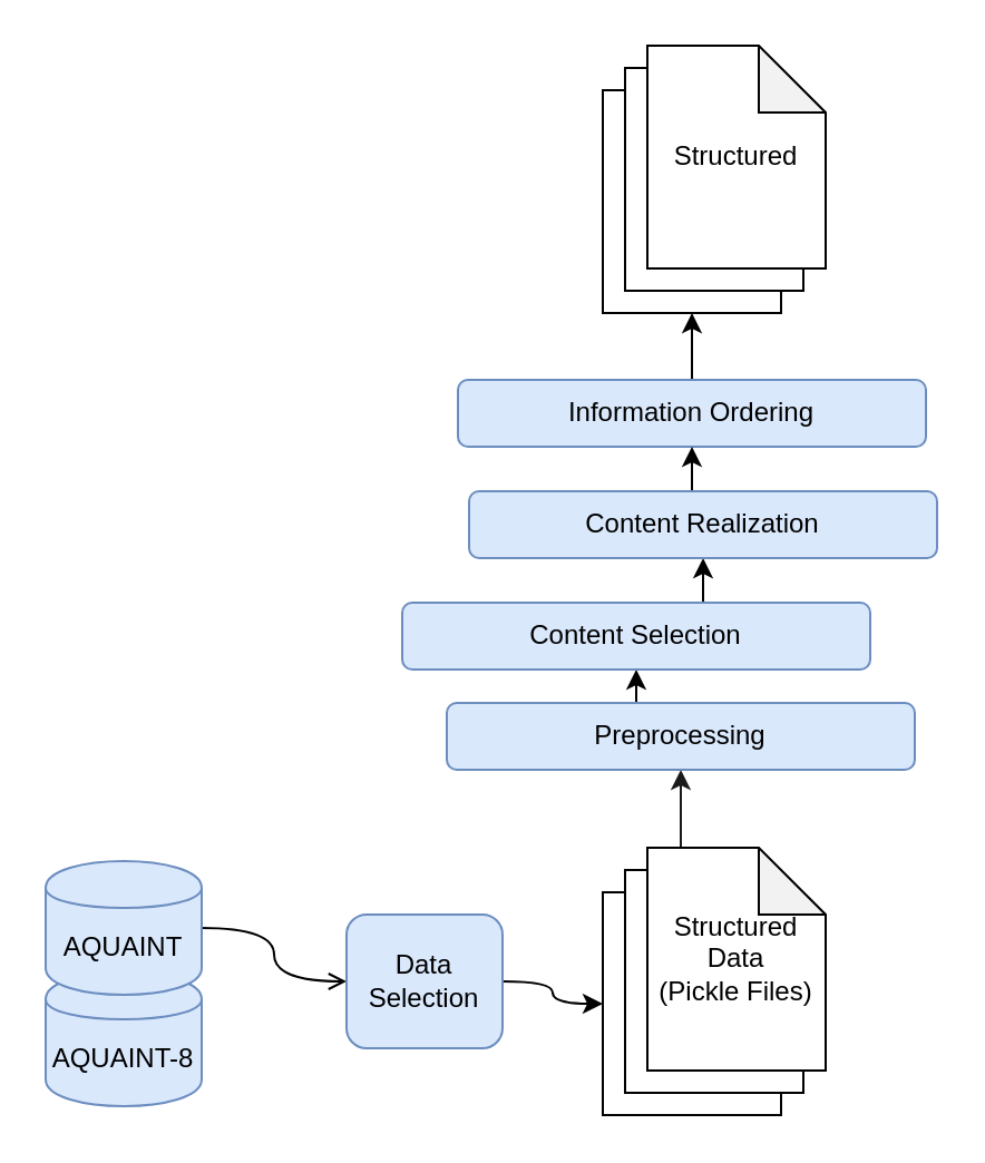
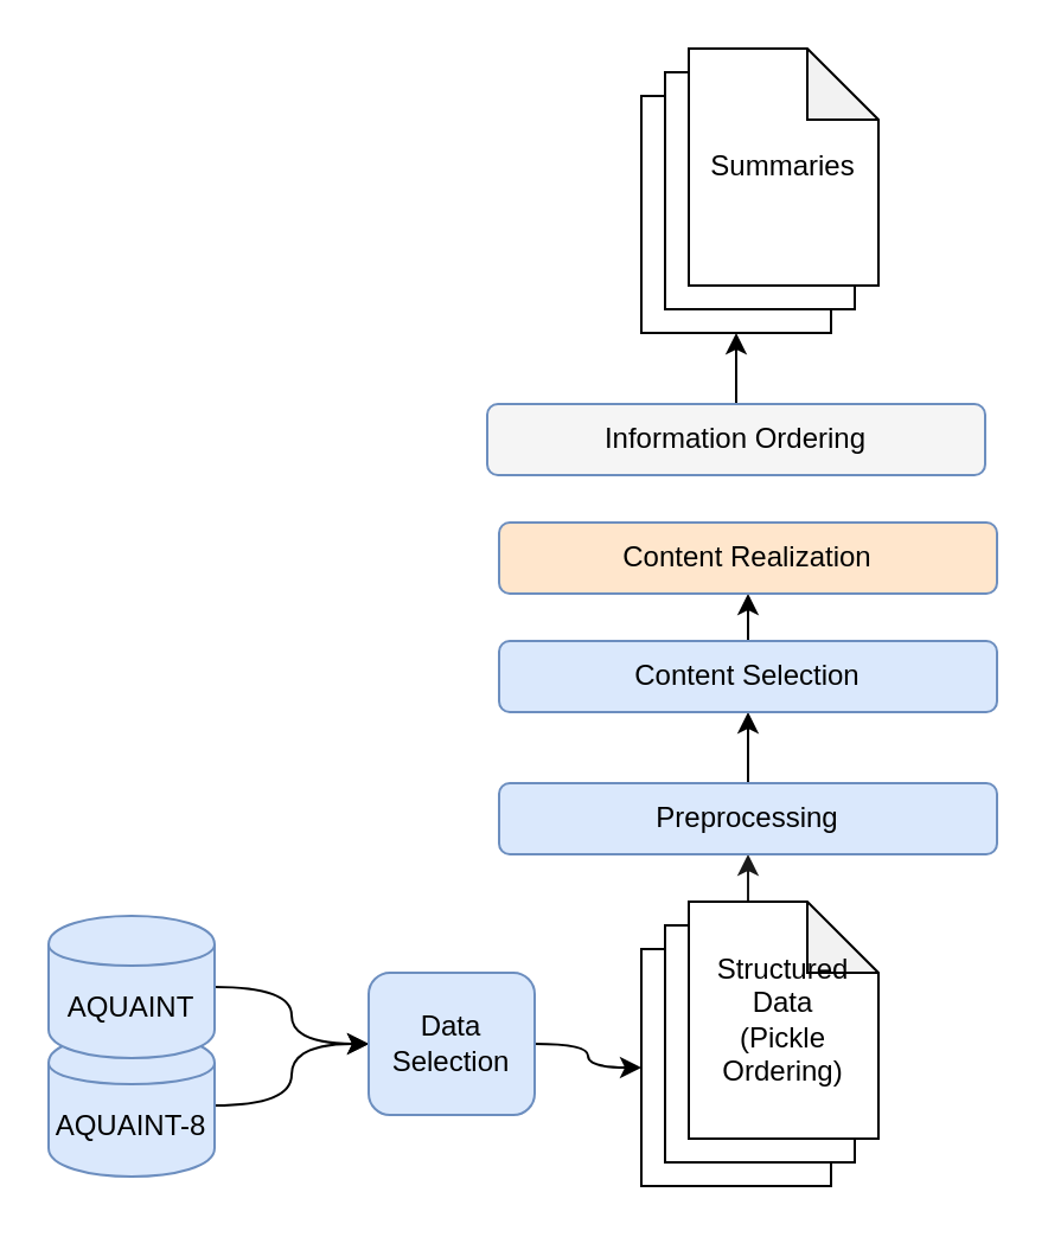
  <mxCell id="0" />
  <mxCell id="1" parent="0" />
  <mxCell id="2" style="edgeStyle=orthogonalEdgeStyle;orthogonalLoop=1;jettySize=auto;html=1;exitX=1;exitY=0.5;exitDx=0;exitDy=0;strokeColor=none;curved=1;" parent="1" source="4" edge="1"><mxGeometry relative="1" as="geometry"><mxPoint x="150" y="440" as="targetPoint" /></mxGeometry></mxCell>
+ <mxCell id="3" style="edgeStyle=orthogonalEdgeStyle;curved=1;orthogonalLoop=1;jettySize=auto;html=1;exitX=1;exitY=0.5;exitDx=0;exitDy=0;entryX=0;entryY=0.5;entryDx=0;entryDy=0;" parent="1" source="4" target="8" edge="1"><mxGeometry relative="1" as="geometry" /></mxCell>
  <mxCell id="4" value="AQUAINT-8" style="shape=cylinder;whiteSpace=wrap;html=1;boundedLbl=1;backgroundOutline=1;fillColor=#dae8fc;strokeColor=#6c8ebf;" parent="1" vertex="1"><mxGeometry x="20" y="436" width="70" height="60" as="geometry" /></mxCell>
- <mxCell id="5" style="edgeStyle=orthogonalEdgeStyle;orthogonalLoop=1;jettySize=auto;html=1;exitX=1;exitY=0.5;exitDx=0;exitDy=0;curved=1;endArrow=open;" parent="1" source="6" target="8" edge="1"><mxGeometry relative="1" as="geometry" /></mxCell>
+ <mxCell id="5" style="edgeStyle=orthogonalEdgeStyle;orthogonalLoop=1;jettySize=auto;html=1;exitX=1;exitY=0.5;exitDx=0;exitDy=0;curved=1;" parent="1" source="6" target="8" edge="1"><mxGeometry relative="1" as="geometry" /></mxCell>
  <mxCell id="6" value="AQUAINT" style="shape=cylinder;whiteSpace=wrap;html=1;boundedLbl=1;backgroundOutline=1;fillColor=#dae8fc;strokeColor=#6c8ebf;" parent="1" vertex="1"><mxGeometry x="20" y="386" width="70" height="60" as="geometry" /></mxCell>
  <mxCell id="7" style="edgeStyle=orthogonalEdgeStyle;curved=1;orthogonalLoop=1;jettySize=auto;html=1;exitX=1;exitY=0.5;exitDx=0;exitDy=0;entryX=0;entryY=0.5;entryDx=0;entryDy=0;entryPerimeter=0;" parent="1" source="8" target="9" edge="1"><mxGeometry relative="1" as="geometry" /></mxCell>
  <mxCell id="8" value="Data Selection" style="rounded=1;whiteSpace=wrap;html=1;fillColor=#dae8fc;strokeColor=#6c8ebf;" parent="1" vertex="1"><mxGeometry x="155" y="410" width="70" height="60" as="geometry" /></mxCell>
  <mxCell id="9" value="&lt;br&gt;" style="shape=note;whiteSpace=wrap;html=1;backgroundOutline=1;darkOpacity=0.05;" parent="1" vertex="1"><mxGeometry x="270" y="400" width="80" height="100" as="geometry" /></mxCell>
  <mxCell id="10" value="" style="shape=note;whiteSpace=wrap;html=1;backgroundOutline=1;darkOpacity=0.05;" parent="1" vertex="1"><mxGeometry x="280" y="390" width="80" height="100" as="geometry" /></mxCell>
  <mxCell id="11" style="edgeStyle=orthogonalEdgeStyle;rounded=0;orthogonalLoop=1;jettySize=auto;html=1;exitX=0;exitY=0;exitDx=25;exitDy=0;exitPerimeter=0;entryX=0.5;entryY=1;entryDx=0;entryDy=0;fillColor=#dae8fc;strokeColor=#1A1A1A;" parent="1" source="12" target="14" edge="1"><mxGeometry relative="1" as="geometry" /></mxCell>
- <mxCell id="12" value="Structured Data&lt;br&gt;(Pickle Files)" style="shape=note;whiteSpace=wrap;html=1;backgroundOutline=1;darkOpacity=0.05;" parent="1" vertex="1"><mxGeometry x="290" y="380" width="80" height="100" as="geometry" /></mxCell>
+ <mxCell id="12" value="Structured Data&lt;br&gt;(Pickle Ordering)" style="shape=note;whiteSpace=wrap;html=1;backgroundOutline=1;darkOpacity=0.05;" parent="1" vertex="1"><mxGeometry x="290" y="380" width="80" height="100" as="geometry" /></mxCell>
  <mxCell id="13" style="edgeStyle=orthogonalEdgeStyle;rounded=0;orthogonalLoop=1;jettySize=auto;html=1;exitX=0.5;exitY=0;exitDx=0;exitDy=0;entryX=0.5;entryY=1;entryDx=0;entryDy=0;" parent="1" source="14" target="16" edge="1"><mxGeometry relative="1" as="geometry" /></mxCell>
- <mxCell id="14" value="Preprocessing" style="rounded=1;whiteSpace=wrap;html=1;fillColor=#dae8fc;strokeColor=#6c8ebf;" parent="1" vertex="1"><mxGeometry x="200" y="315" width="210" height="30" as="geometry" /></mxCell>
+ <mxCell id="14" value="Preprocessing" style="rounded=1;whiteSpace=wrap;html=1;fillColor=#dae8fc;strokeColor=#6c8ebf;" parent="1" vertex="1"><mxGeometry x="210" y="330" width="210" height="30" as="geometry" /></mxCell>
  <mxCell id="15" style="edgeStyle=orthogonalEdgeStyle;rounded=0;orthogonalLoop=1;jettySize=auto;html=1;exitX=0.5;exitY=0;exitDx=0;exitDy=0;entryX=0.5;entryY=1;entryDx=0;entryDy=0;" edge="1" parent="1" source="16" target="24"><mxGeometry relative="1" as="geometry" /></mxCell>
- <mxCell id="16" value="Content Selection" style="rounded=1;whiteSpace=wrap;html=1;fillColor=#dae8fc;strokeColor=#6c8ebf;" parent="1" vertex="1"><mxGeometry x="180" y="270" width="210" height="30" as="geometry" /></mxCell>
+ <mxCell id="16" value="Content Selection" style="rounded=1;whiteSpace=wrap;html=1;fillColor=#dae8fc;strokeColor=#6c8ebf;" parent="1" vertex="1"><mxGeometry x="210" y="270" width="210" height="30" as="geometry" /></mxCell>
  <mxCell id="17" style="edgeStyle=orthogonalEdgeStyle;rounded=0;orthogonalLoop=1;jettySize=auto;html=1;exitX=0.5;exitY=0;exitDx=0;exitDy=0;entryX=0.5;entryY=1;entryDx=0;entryDy=0;" parent="1" source="19" edge="1"><mxGeometry relative="1" as="geometry"><mxPoint x="315" y="200" as="targetPoint" /></mxGeometry></mxCell>
  <mxCell id="18" style="edgeStyle=orthogonalEdgeStyle;rounded=0;orthogonalLoop=1;jettySize=auto;html=1;exitX=0.5;exitY=0;exitDx=0;exitDy=0;entryX=0.5;entryY=1;entryDx=0;entryDy=0;entryPerimeter=0;" edge="1" parent="1" source="19" target="20"><mxGeometry relative="1" as="geometry" /></mxCell>
- <mxCell id="19" value="Information Ordering" style="rounded=1;whiteSpace=wrap;html=1;fillColor=#dae8fc;strokeColor=#6c8ebf;" parent="1" vertex="1"><mxGeometry x="205" y="170" width="210" height="30" as="geometry" /></mxCell>
+ <mxCell id="19" value="Information Ordering" style="rounded=1;whiteSpace=wrap;html=1;fillColor=#f5f5f5;strokeColor=#6c8ebf;" parent="1" vertex="1"><mxGeometry x="205" y="170" width="210" height="30" as="geometry" /></mxCell>
  <mxCell id="20" value="&lt;br&gt;" style="shape=note;whiteSpace=wrap;html=1;backgroundOutline=1;darkOpacity=0.05;" parent="1" vertex="1"><mxGeometry x="270" y="40" width="80" height="100" as="geometry" /></mxCell>
  <mxCell id="21" value="" style="shape=note;whiteSpace=wrap;html=1;backgroundOutline=1;darkOpacity=0.05;" parent="1" vertex="1"><mxGeometry x="280" y="30" width="80" height="100" as="geometry" /></mxCell>
- <mxCell id="22" value="Structured" style="shape=note;whiteSpace=wrap;html=1;backgroundOutline=1;darkOpacity=0.05;" parent="1" vertex="1"><mxGeometry x="290" y="20" width="80" height="100" as="geometry" /></mxCell>
- <mxCell id="23" style="edgeStyle=orthogonalEdgeStyle;rounded=0;orthogonalLoop=1;jettySize=auto;html=1;exitX=0.5;exitY=0;exitDx=0;exitDy=0;entryX=0.5;entryY=1;entryDx=0;entryDy=0;" edge="1" parent="1" source="24" target="19"><mxGeometry relative="1" as="geometry" /></mxCell>
- <mxCell id="24" value="Content Realization" style="rounded=1;whiteSpace=wrap;html=1;fillColor=#dae8fc;strokeColor=#6c8ebf;" vertex="1" parent="1"><mxGeometry x="210" y="220" width="210" height="30" as="geometry" /></mxCell>
+ <mxCell id="22" value="Summaries" style="shape=note;whiteSpace=wrap;html=1;backgroundOutline=1;darkOpacity=0.05;" parent="1" vertex="1"><mxGeometry x="290" y="20" width="80" height="100" as="geometry" /></mxCell>
+ <mxCell id="24" value="Content Realization" style="rounded=1;whiteSpace=wrap;html=1;fillColor=#ffe6cc;strokeColor=#6c8ebf;" vertex="1" parent="1"><mxGeometry x="210" y="220" width="210" height="30" as="geometry" /></mxCell>
